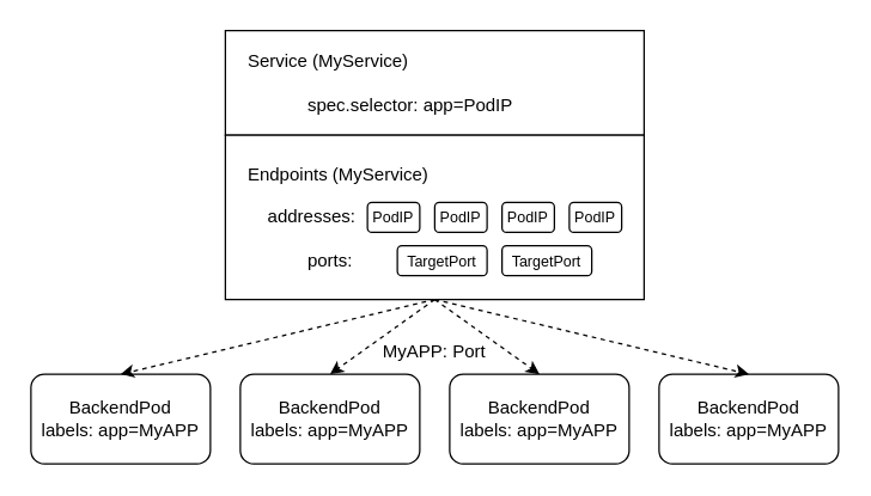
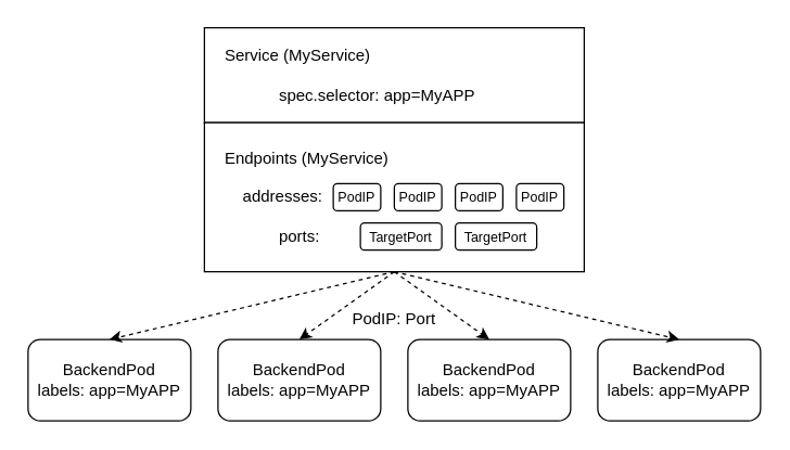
  <mxCell id="0" />
  <mxCell id="1" parent="0" />
  <mxCell id="2" value="" style="group" vertex="1" connectable="0" parent="1"><mxGeometry x="20" y="20" width="540" height="290" as="geometry" /></mxCell>
  <mxCell id="3" value="" style="group" vertex="1" connectable="0" parent="2"><mxGeometry x="130" width="280" height="180" as="geometry" /></mxCell>
- <mxCell id="4" value="&amp;nbsp; &amp;nbsp; Service (MyService)&lt;br&gt;&lt;br&gt;&lt;span style=&quot;white-space: pre;&quot;&gt;&#09;&lt;/span&gt;&lt;span style=&quot;white-space: pre;&quot;&gt;&#09;&lt;/span&gt;spec.selector: app=PodIP" style="rounded=0;whiteSpace=wrap;html=1;align=left;" vertex="1" parent="3"><mxGeometry width="280" height="70" as="geometry" /></mxCell>
+ <mxCell id="4" value="&amp;nbsp; &amp;nbsp; Service (MyService)&lt;br&gt;&lt;br&gt;&lt;span style=&quot;white-space: pre;&quot;&gt;&#09;&lt;/span&gt;&lt;span style=&quot;white-space: pre;&quot;&gt;&#09;&lt;/span&gt;spec.selector: app=MyAPP" style="rounded=0;whiteSpace=wrap;html=1;align=left;" vertex="1" parent="3"><mxGeometry width="280" height="70" as="geometry" /></mxCell>
  <mxCell id="5" value="&amp;nbsp; &amp;nbsp; Endpoints (MyService)&lt;br&gt;&lt;br&gt;&lt;span style=&quot;white-space: pre;&quot;&gt;&#09;&lt;/span&gt;addresses:&lt;br&gt;&lt;br&gt;&lt;span style=&quot;white-space: pre;&quot;&gt;&#09;&lt;/span&gt;&lt;span style=&quot;white-space: pre;&quot;&gt;&#09;&lt;/span&gt;ports:" style="rounded=0;whiteSpace=wrap;html=1;align=left;" vertex="1" parent="3"><mxGeometry y="70" width="280" height="110" as="geometry" /></mxCell>
  <mxCell id="6" value="&lt;font style=&quot;font-size: 10px;&quot;&gt;PodIP&lt;/font&gt;" style="rounded=1;whiteSpace=wrap;html=1;" vertex="1" parent="3"><mxGeometry x="95" y="115" width="35" height="20" as="geometry" /></mxCell>
  <mxCell id="7" value="&lt;font style=&quot;font-size: 10px;&quot;&gt;PodIP&lt;/font&gt;" style="rounded=1;whiteSpace=wrap;html=1;" vertex="1" parent="3"><mxGeometry x="230" y="115" width="35" height="20" as="geometry" /></mxCell>
  <mxCell id="8" value="&lt;font style=&quot;font-size: 10px;&quot;&gt;PodIP&lt;/font&gt;" style="rounded=1;whiteSpace=wrap;html=1;" vertex="1" parent="3"><mxGeometry x="185" y="115" width="35" height="20" as="geometry" /></mxCell>
  <mxCell id="9" value="&lt;font style=&quot;font-size: 10px;&quot;&gt;PodIP&lt;/font&gt;" style="rounded=1;whiteSpace=wrap;html=1;" vertex="1" parent="3"><mxGeometry x="140" y="115" width="35" height="20" as="geometry" /></mxCell>
  <mxCell id="10" value="&lt;font style=&quot;font-size: 10px;&quot;&gt;TargetPort&lt;/font&gt;" style="rounded=1;whiteSpace=wrap;html=1;" vertex="1" parent="3"><mxGeometry x="115" y="144" width="60" height="20" as="geometry" /></mxCell>
  <mxCell id="11" value="&lt;font style=&quot;font-size: 10px;&quot;&gt;TargetPort&lt;/font&gt;" style="rounded=1;whiteSpace=wrap;html=1;" vertex="1" parent="3"><mxGeometry x="185" y="144" width="60" height="20" as="geometry" /></mxCell>
  <mxCell id="12" value="BackendPod&lt;br&gt;labels: app=MyAPP" style="rounded=1;whiteSpace=wrap;html=1;" vertex="1" parent="2"><mxGeometry y="230" width="120" height="60" as="geometry" /></mxCell>
  <mxCell id="13" value="BackendPod&lt;br&gt;labels: app=MyAPP" style="rounded=1;whiteSpace=wrap;html=1;" vertex="1" parent="2"><mxGeometry x="140" y="230" width="120" height="60" as="geometry" /></mxCell>
  <mxCell id="14" value="BackendPod&lt;br&gt;labels: app=MyAPP" style="rounded=1;whiteSpace=wrap;html=1;" vertex="1" parent="2"><mxGeometry x="280" y="230" width="120" height="60" as="geometry" /></mxCell>
  <mxCell id="15" value="BackendPod&lt;br&gt;labels: app=MyAPP" style="rounded=1;whiteSpace=wrap;html=1;" vertex="1" parent="2"><mxGeometry x="420" y="230" width="120" height="60" as="geometry" /></mxCell>
  <mxCell id="16" value="" style="endArrow=classic;html=1;rounded=0;exitX=0.5;exitY=1;exitDx=0;exitDy=0;entryX=0.5;entryY=0;entryDx=0;entryDy=0;dashed=1;" edge="1" parent="2" source="5" target="12"><mxGeometry width="50" height="50" relative="1" as="geometry"><mxPoint y="210" as="sourcePoint" /><mxPoint x="50" y="160" as="targetPoint" /></mxGeometry></mxCell>
  <mxCell id="17" value="" style="endArrow=classic;html=1;rounded=0;entryX=0.5;entryY=0;entryDx=0;entryDy=0;dashed=1;" edge="1" parent="2" target="13"><mxGeometry width="50" height="50" relative="1" as="geometry"><mxPoint x="270" y="180" as="sourcePoint" /><mxPoint x="70" y="240" as="targetPoint" /></mxGeometry></mxCell>
  <mxCell id="18" value="" style="endArrow=classic;html=1;rounded=0;entryX=0.5;entryY=0;entryDx=0;entryDy=0;dashed=1;exitX=0.5;exitY=1;exitDx=0;exitDy=0;" edge="1" parent="2" source="5" target="14"><mxGeometry width="50" height="50" relative="1" as="geometry"><mxPoint x="300" y="190" as="sourcePoint" /><mxPoint x="230" y="240" as="targetPoint" /></mxGeometry></mxCell>
  <mxCell id="19" value="" style="endArrow=classic;html=1;rounded=0;entryX=0.5;entryY=0;entryDx=0;entryDy=0;dashed=1;" edge="1" parent="2" target="15"><mxGeometry width="50" height="50" relative="1" as="geometry"><mxPoint x="270" y="180" as="sourcePoint" /><mxPoint x="490" y="230" as="targetPoint" /></mxGeometry></mxCell>
- <mxCell id="20" value="MyAPP: Port" style="text;html=1;strokeColor=none;fillColor=none;align=center;verticalAlign=middle;whiteSpace=wrap;rounded=0;" vertex="1" parent="2"><mxGeometry x="230" y="200" width="80" height="30" as="geometry" /></mxCell>
+ <mxCell id="20" value="PodIP: Port" style="text;html=1;strokeColor=none;fillColor=none;align=center;verticalAlign=middle;whiteSpace=wrap;rounded=0;" vertex="1" parent="2"><mxGeometry x="230" y="200" width="80" height="30" as="geometry" /></mxCell>
